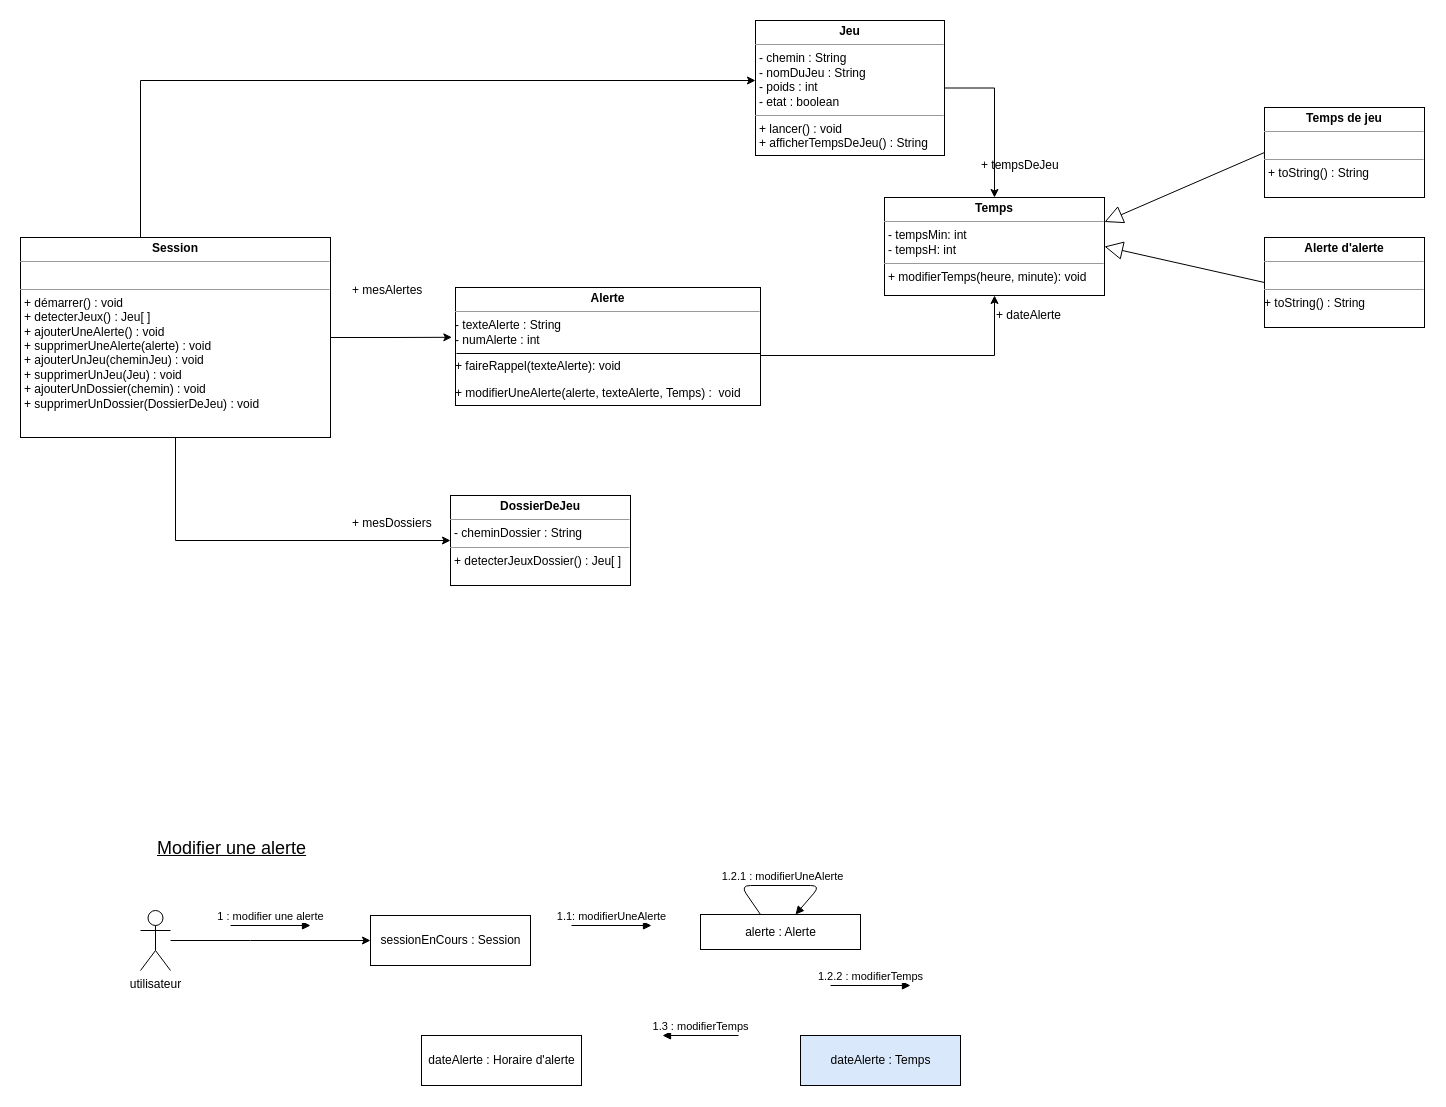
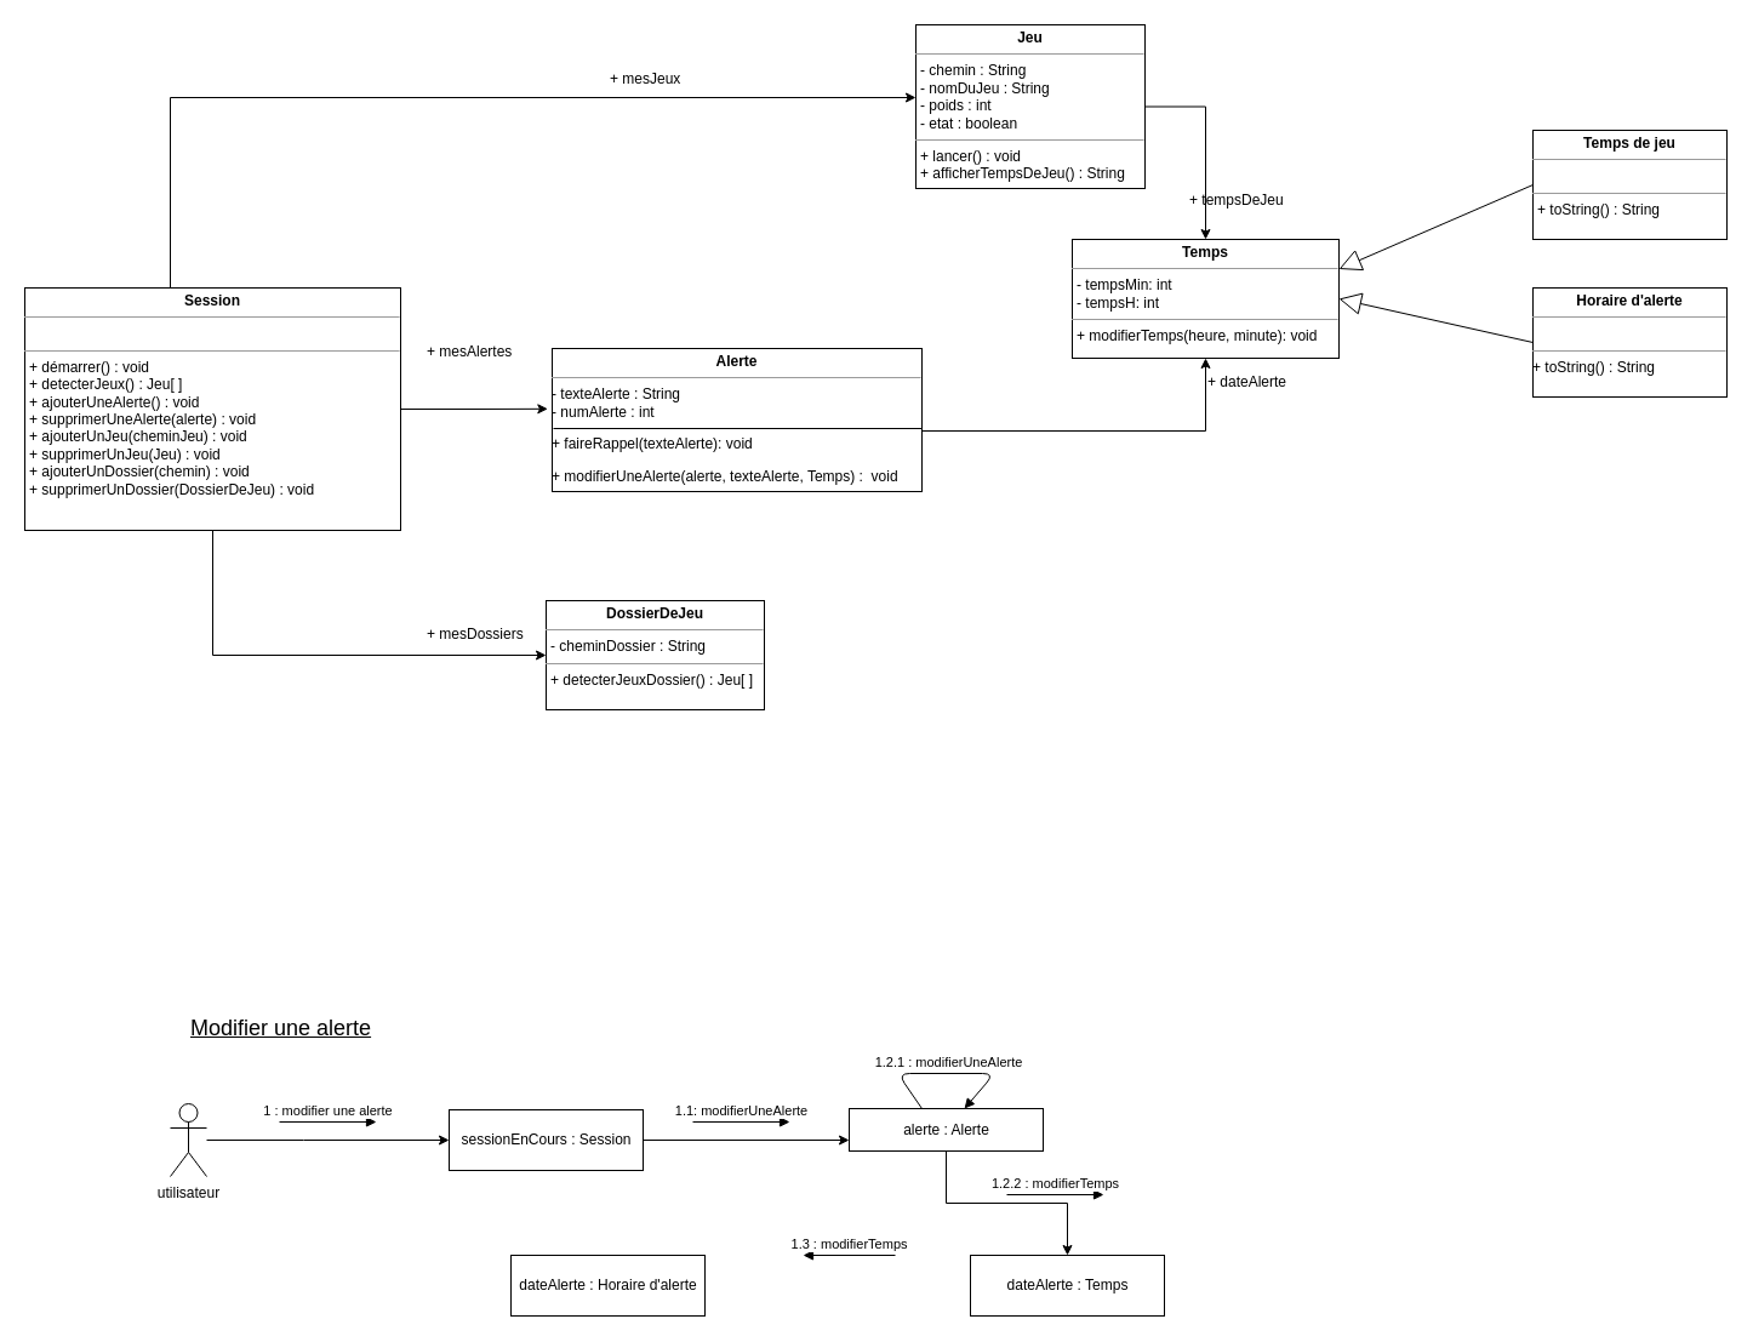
  <mxCell id="0" />
  <mxCell id="1" parent="0" />
  <mxCell id="2" value="" style="edgeStyle=orthogonalEdgeStyle;rounded=0;orthogonalLoop=1;jettySize=auto;html=1;" parent="1" source="3" target="4" edge="1"><mxGeometry relative="1" as="geometry"><mxPoint x="520" y="125" as="targetPoint" /><Array as="points"><mxPoint x="994" y="88" /></Array></mxGeometry></mxCell>
  <mxCell id="3" value="&lt;p style=&quot;margin: 0px ; margin-top: 4px ; text-align: center&quot;&gt;&lt;b&gt;Jeu&lt;/b&gt;&lt;/p&gt;&lt;hr size=&quot;1&quot;&gt;&lt;p style=&quot;margin: 0px ; margin-left: 4px&quot;&gt;- chemin : String&lt;/p&gt;&lt;p style=&quot;margin: 0px ; margin-left: 4px&quot;&gt;- nomDuJeu : String&lt;/p&gt;&lt;p style=&quot;margin: 0px ; margin-left: 4px&quot;&gt;- poids : int&lt;/p&gt;&lt;p style=&quot;margin: 0px ; margin-left: 4px&quot;&gt;- etat : boolean&lt;br&gt;&lt;/p&gt;&lt;hr size=&quot;1&quot;&gt;&lt;p style=&quot;margin: 0px ; margin-left: 4px&quot;&gt;+ lancer() : void&lt;/p&gt;&lt;p style=&quot;margin: 0px ; margin-left: 4px&quot;&gt;+ afficherTempsDeJeu() : String&lt;br&gt;&lt;/p&gt;" style="verticalAlign=top;align=left;overflow=fill;fontSize=12;fontFamily=Helvetica;html=1;" parent="1" vertex="1"><mxGeometry x="755" y="20" width="189" height="135" as="geometry" /></mxCell>
  <mxCell id="4" value="&lt;p style=&quot;margin: 0px ; margin-top: 4px ; text-align: center&quot;&gt;&lt;b&gt;Temps&lt;br&gt;&lt;/b&gt;&lt;/p&gt;&lt;hr size=&quot;1&quot;&gt;&lt;p style=&quot;margin: 0px ; margin-left: 4px&quot;&gt;- tempsMin: int&lt;/p&gt;&lt;p style=&quot;margin: 0px ; margin-left: 4px&quot;&gt;- tempsH: int&lt;/p&gt;&lt;hr size=&quot;1&quot;&gt;&lt;p style=&quot;margin: 0px ; margin-left: 4px&quot;&gt;+ modifierTemps(heure, minute): void&lt;/p&gt;&lt;p style=&quot;margin: 0px ; margin-left: 4px&quot;&gt;&lt;br&gt;&lt;/p&gt;" style="verticalAlign=top;align=left;overflow=fill;fontSize=12;fontFamily=Helvetica;html=1;" parent="1" vertex="1"><mxGeometry x="884" y="197" width="220" height="98" as="geometry" /></mxCell>
  <mxCell id="5" style="edgeStyle=orthogonalEdgeStyle;rounded=0;orthogonalLoop=1;jettySize=auto;html=1;" parent="1" source="12" target="3" edge="1"><mxGeometry relative="1" as="geometry"><mxPoint x="140" y="175" as="sourcePoint" /><Array as="points"><mxPoint x="140" y="80" /></Array></mxGeometry></mxCell>
  <mxCell id="6" style="edgeStyle=orthogonalEdgeStyle;rounded=0;orthogonalLoop=1;jettySize=auto;html=1;exitX=1;exitY=0.5;exitDx=0;exitDy=0;entryX=0.5;entryY=1;entryDx=0;entryDy=0;" parent="1" source="7" target="4" edge="1"><mxGeometry relative="1" as="geometry"><mxPoint x="530" y="315" as="targetPoint" /><Array as="points"><mxPoint x="760" y="355" /><mxPoint x="994" y="355" /></Array></mxGeometry></mxCell>
  <mxCell id="7" value="&lt;p style=&quot;margin: 0px ; margin-top: 4px ; text-align: center&quot;&gt;&lt;b&gt;Alerte&lt;br&gt;&lt;/b&gt;&lt;/p&gt;&lt;hr size=&quot;1&quot;&gt;&lt;div&gt;- texteAlerte : String&lt;/div&gt;&lt;div&gt;- numAlerte : int&lt;br&gt;&lt;/div&gt;&lt;p&gt;+ faireRappel(texteAlerte): void&lt;/p&gt;&lt;p&gt;+ modifierUneAlerte(alerte, texteAlerte, Temps) :&amp;nbsp; void&lt;/p&gt;" style="verticalAlign=top;align=left;overflow=fill;fontSize=12;fontFamily=Helvetica;html=1;" parent="1" vertex="1"><mxGeometry x="455" y="287" width="305" height="118" as="geometry" /></mxCell>
  <mxCell id="8" value="+ dateAlerte" style="text;html=1;resizable=0;points=[];autosize=1;align=left;verticalAlign=top;spacingTop=-4;" parent="1" vertex="1"><mxGeometry x="994" y="305" width="80" height="20" as="geometry" /></mxCell>
  <mxCell id="9" value="+ tempsDeJeu" style="text;html=1;resizable=0;points=[];autosize=1;align=left;verticalAlign=top;spacingTop=-4;" parent="1" vertex="1"><mxGeometry x="979" y="155" width="100" height="20" as="geometry" /></mxCell>
  <mxCell id="10" style="edgeStyle=orthogonalEdgeStyle;rounded=0;orthogonalLoop=1;jettySize=auto;html=1;exitX=1;exitY=0.5;exitDx=0;exitDy=0;entryX=-0.012;entryY=0.422;entryDx=0;entryDy=0;entryPerimeter=0;" parent="1" source="12" target="7" edge="1"><mxGeometry relative="1" as="geometry" /></mxCell>
  <mxCell id="11" style="edgeStyle=orthogonalEdgeStyle;rounded=0;orthogonalLoop=1;jettySize=auto;html=1;exitX=0.5;exitY=1;exitDx=0;exitDy=0;entryX=0;entryY=0.5;entryDx=0;entryDy=0;" parent="1" source="12" target="20" edge="1"><mxGeometry relative="1" as="geometry" /></mxCell>
  <mxCell id="12" value="&lt;p style=&quot;margin: 0px ; margin-top: 4px ; text-align: center&quot;&gt;&lt;b&gt;Session&lt;/b&gt;&lt;/p&gt;&lt;hr size=&quot;1&quot;&gt;&lt;p style=&quot;margin: 0px ; margin-left: 4px&quot;&gt;&lt;br&gt;&lt;/p&gt;&lt;hr size=&quot;1&quot;&gt;&lt;p style=&quot;margin: 0px ; margin-left: 4px&quot;&gt;+ démarrer() : void&lt;br&gt;+ detecterJeux() : Jeu[ ]&lt;/p&gt;&lt;p style=&quot;margin: 0px ; margin-left: 4px&quot;&gt;+ ajouterUneAlerte() : void&lt;/p&gt;&lt;p style=&quot;margin: 0px ; margin-left: 4px&quot;&gt;+ supprimerUneAlerte(alerte) : void&lt;/p&gt;&lt;p style=&quot;margin: 0px ; margin-left: 4px&quot;&gt;+ ajouterUnJeu(cheminJeu) : void&lt;/p&gt;&lt;p style=&quot;margin: 0px ; margin-left: 4px&quot;&gt;+ supprimerUnJeu(Jeu) : void&lt;/p&gt;&lt;p style=&quot;margin: 0px ; margin-left: 4px&quot;&gt;+ ajouterUnDossier(chemin) : void&lt;/p&gt;&lt;p style=&quot;margin: 0px ; margin-left: 4px&quot;&gt;+ supprimerUnDossier(DossierDeJeu) : void&lt;br&gt;&lt;/p&gt;&lt;p style=&quot;margin: 0px ; margin-left: 4px&quot;&gt;&lt;br&gt;&lt;/p&gt;&lt;p style=&quot;margin: 0px ; margin-left: 4px&quot;&gt;&lt;br&gt;&lt;/p&gt;" style="verticalAlign=top;align=left;overflow=fill;fontSize=12;fontFamily=Helvetica;html=1;" parent="1" vertex="1"><mxGeometry x="20" y="237" width="310" height="200" as="geometry" /></mxCell>
  <mxCell id="13" value="+ mesAlertes" style="text;html=1;resizable=0;points=[];autosize=1;align=left;verticalAlign=top;spacingTop=-4;" parent="1" vertex="1"><mxGeometry x="350" y="280" width="90" height="20" as="geometry" /></mxCell>
- <mxCell id="15" value="&lt;p style=&quot;margin: 0px ; margin-top: 4px ; text-align: center&quot;&gt;&lt;b&gt;Alerte d'alerte&lt;br&gt;&lt;/b&gt;&lt;/p&gt;&lt;hr size=&quot;1&quot;&gt;&lt;br&gt;&lt;hr size=&quot;1&quot;&gt;+ toString() : String" style="verticalAlign=top;align=left;overflow=fill;fontSize=12;fontFamily=Helvetica;html=1;" parent="1" vertex="1"><mxGeometry x="1264" y="237" width="160" height="90" as="geometry" /></mxCell>
+ <mxCell id="14" value="+ mesJeux" style="text;html=1;resizable=0;points=[];autosize=1;align=left;verticalAlign=top;spacingTop=-4;" parent="1" vertex="1"><mxGeometry x="501" y="55" width="80" height="20" as="geometry" /></mxCell>
+ <mxCell id="15" value="&lt;p style=&quot;margin: 0px ; margin-top: 4px ; text-align: center&quot;&gt;&lt;b&gt;Horaire d'alerte&lt;br&gt;&lt;/b&gt;&lt;/p&gt;&lt;hr size=&quot;1&quot;&gt;&lt;br&gt;&lt;hr size=&quot;1&quot;&gt;+ toString() : String" style="verticalAlign=top;align=left;overflow=fill;fontSize=12;fontFamily=Helvetica;html=1;" parent="1" vertex="1"><mxGeometry x="1264" y="237" width="160" height="90" as="geometry" /></mxCell>
  <mxCell id="16" value="&lt;p style=&quot;margin: 0px ; margin-top: 4px ; text-align: center&quot;&gt;&lt;b&gt;Temps de jeu&lt;br&gt;&lt;/b&gt;&lt;/p&gt;&lt;hr size=&quot;1&quot;&gt;&lt;p style=&quot;margin: 0px ; margin-left: 4px&quot;&gt;&lt;br&gt;&lt;/p&gt;&lt;hr size=&quot;1&quot;&gt;&lt;p style=&quot;margin: 0px ; margin-left: 4px&quot;&gt;+ toString() : String&lt;/p&gt;" style="verticalAlign=top;align=left;overflow=fill;fontSize=12;fontFamily=Helvetica;html=1;" parent="1" vertex="1"><mxGeometry x="1264" y="107" width="160" height="90" as="geometry" /></mxCell>
  <mxCell id="17" value="" style="endArrow=block;endSize=16;endFill=0;html=1;exitX=0;exitY=0.5;exitDx=0;exitDy=0;entryX=1;entryY=0.5;entryDx=0;entryDy=0;" parent="1" source="15" target="4" edge="1"><mxGeometry width="160" relative="1" as="geometry"><mxPoint x="1194" y="395" as="sourcePoint" /><mxPoint x="1354" y="395" as="targetPoint" /></mxGeometry></mxCell>
  <mxCell id="18" value="" style="endArrow=block;endSize=16;endFill=0;html=1;exitX=0;exitY=0.5;exitDx=0;exitDy=0;entryX=1;entryY=0.25;entryDx=0;entryDy=0;" parent="1" source="16" target="4" edge="1"><mxGeometry width="160" relative="1" as="geometry"><mxPoint x="1184" y="300" as="sourcePoint" /><mxPoint x="994" y="220" as="targetPoint" /></mxGeometry></mxCell>
  <mxCell id="19" value="" style="line;strokeWidth=1;fillColor=none;align=left;verticalAlign=middle;spacingTop=-1;spacingLeft=3;spacingRight=3;rotatable=0;labelPosition=right;points=[];portConstraint=eastwest;" parent="1" vertex="1"><mxGeometry x="456" y="349" width="304" height="8" as="geometry" /></mxCell>
  <mxCell id="20" value="&lt;p style=&quot;margin: 0px ; margin-top: 4px ; text-align: center&quot;&gt;&lt;b&gt;DossierDeJeu&lt;br&gt;&lt;/b&gt;&lt;/p&gt;&lt;hr size=&quot;1&quot;&gt;&lt;p style=&quot;margin: 0px ; margin-left: 4px&quot;&gt;- cheminDossier : String&lt;br&gt;&lt;/p&gt;&lt;hr size=&quot;1&quot;&gt;&lt;p style=&quot;margin: 0px ; margin-left: 4px&quot;&gt;+ detecterJeuxDossier() : Jeu[ ]&lt;br&gt;&lt;/p&gt;" style="verticalAlign=top;align=left;overflow=fill;fontSize=12;fontFamily=Helvetica;html=1;" parent="1" vertex="1"><mxGeometry x="450" y="495" width="180" height="90" as="geometry" /></mxCell>
  <mxCell id="21" value="+ mesDossiers" style="text;html=1;resizable=0;points=[];autosize=1;align=left;verticalAlign=top;spacingTop=-4;" parent="1" vertex="1"><mxGeometry x="350" y="513" width="100" height="20" as="geometry" /></mxCell>
+ <mxCell id="22" value="" style="edgeStyle=orthogonalEdgeStyle;rounded=0;orthogonalLoop=1;jettySize=auto;html=1;" edge="1" parent="1" source="23" target="25"><mxGeometry relative="1" as="geometry"><Array as="points"><mxPoint x="510" y="940" /><mxPoint x="510" y="940" /></Array></mxGeometry></mxCell>
  <mxCell id="23" value="sessionEnCours : Session" style="html=1;" vertex="1" parent="1"><mxGeometry x="370" y="915" width="160" height="50" as="geometry" /></mxCell>
+ <mxCell id="24" value="" style="edgeStyle=orthogonalEdgeStyle;rounded=0;orthogonalLoop=1;jettySize=auto;html=1;" edge="1" parent="1" source="25" target="26"><mxGeometry relative="1" as="geometry" /></mxCell>
  <mxCell id="25" value="alerte : Alerte" style="html=1;" vertex="1" parent="1"><mxGeometry x="700" y="914" width="160" height="35" as="geometry" /></mxCell>
- <mxCell id="26" value="dateAlerte : Temps" style="html=1;fillColor=#dae8fc;" vertex="1" parent="1"><mxGeometry x="800" y="1035" width="160" height="50" as="geometry" /></mxCell>
+ <mxCell id="26" value="dateAlerte : Temps" style="html=1;" vertex="1" parent="1"><mxGeometry x="800" y="1035" width="160" height="50" as="geometry" /></mxCell>
  <mxCell id="27" value="&lt;div&gt;dateAlerte : Horaire d'alerte&lt;/div&gt;" style="html=1;" vertex="1" parent="1"><mxGeometry x="421" y="1035" width="160" height="50" as="geometry" /></mxCell>
  <mxCell id="28" value="&lt;u&gt;&lt;font style=&quot;font-size: 18px&quot;&gt;Modifier une alerte&lt;/font&gt;&lt;br&gt;&lt;/u&gt;" style="text;html=1;resizable=0;points=[];autosize=1;align=left;verticalAlign=top;spacingTop=-4;" vertex="1" parent="1"><mxGeometry x="155" y="835" width="160" height="20" as="geometry" /></mxCell>
  <mxCell id="29" style="edgeStyle=orthogonalEdgeStyle;rounded=0;orthogonalLoop=1;jettySize=auto;html=1;entryX=0;entryY=0.5;entryDx=0;entryDy=0;" edge="1" parent="1" target="23"><mxGeometry relative="1" as="geometry"><mxPoint x="170" y="940" as="sourcePoint" /><Array as="points"><mxPoint x="250" y="940" /><mxPoint x="250" y="940" /></Array></mxGeometry></mxCell>
  <mxCell id="30" value="utilisateur" style="shape=umlActor;verticalLabelPosition=bottom;labelBackgroundColor=#ffffff;verticalAlign=top;html=1;" vertex="1" parent="1"><mxGeometry x="140" y="910" width="30" height="60" as="geometry" /></mxCell>
  <mxCell id="31" value="1 : modifier une alerte" style="html=1;verticalAlign=bottom;endArrow=block;" edge="1" parent="1"><mxGeometry width="80" relative="1" as="geometry"><mxPoint x="230" y="925" as="sourcePoint" /><mxPoint x="310" y="925" as="targetPoint" /></mxGeometry></mxCell>
  <mxCell id="32" value="1.1: modifierUneAlerte" style="html=1;verticalAlign=bottom;endArrow=block;" edge="1" parent="1"><mxGeometry width="80" relative="1" as="geometry"><mxPoint x="571" y="925" as="sourcePoint" /><mxPoint x="651" y="925" as="targetPoint" /></mxGeometry></mxCell>
  <mxCell id="33" value="1.2.2 : modifierTemps" style="html=1;verticalAlign=bottom;endArrow=block;" edge="1" parent="1"><mxGeometry width="80" relative="1" as="geometry"><mxPoint x="830" y="985" as="sourcePoint" /><mxPoint x="910" y="985" as="targetPoint" /></mxGeometry></mxCell>
  <mxCell id="34" value="1.2.1 : modifierUneAlerte" style="html=1;verticalAlign=bottom;endArrow=block;exitX=0.375;exitY=0;exitDx=0;exitDy=0;exitPerimeter=0;" edge="1" parent="1" source="25" target="25"><mxGeometry width="80" relative="1" as="geometry"><mxPoint x="810" y="835" as="sourcePoint" /><mxPoint x="890" y="835" as="targetPoint" /><Array as="points"><mxPoint x="820" y="885" /></Array></mxGeometry></mxCell>
  <mxCell id="35" value="1.3 : modifierTemps" style="html=1;verticalAlign=bottom;endArrow=block;" edge="1" parent="1"><mxGeometry width="80" relative="1" as="geometry"><mxPoint x="738" y="1035" as="sourcePoint" /><mxPoint x="662" y="1035" as="targetPoint" /></mxGeometry></mxCell>
